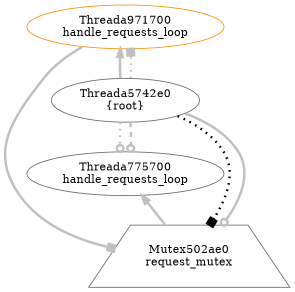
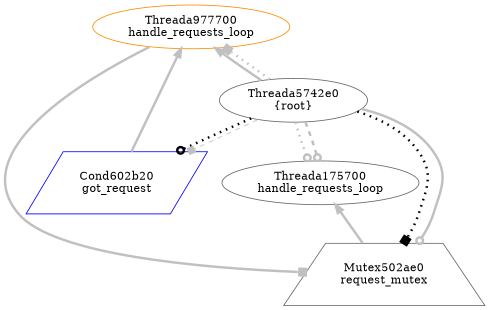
  digraph {
    node [color=gray40]
    edge [color=grey penwidth=3 arrowhead=odot]
-   n1 [label="Threada775700\nhandle_requests_loop"]
+   n1 [label="Threada175700\nhandle_requests_loop"]
    n2 [label="Mutex502ae0\nrequest_mutex" shape=trapezium]
-   n4 [color=darkorange label="Threada971700\nhandle_requests_loop"]
+   n3 [color=blue label="Cond602b20\ngot_request" shape=parallelogram]
+   n4 [color=darkorange label="Threada977700\nhandle_requests_loop"]
    n5 [label="Threada5742e0\n{root}"]
    n1 -> n2 [dir=back arrowhead=""]
    n4 -> n2 [arrowhead=box]
+   n4 -> n3 [arrowhead=odiamond dir=back]
    n4 -> n5 [dir=back]
    n5 -> n1 [style=dotted]
    n5 -> n1 [style=dashed]
    n5 -> n2 [arrowhead=box style=dotted color=""]
    n5 -> n2
+   n5 -> n3 [style=dotted color=""]
+   n5 -> n3 [arrowhead=box penwdith=6 style=dashed penwidth=""]
    n5 -> n4 [arrowhead=box style=dotted]
  }
